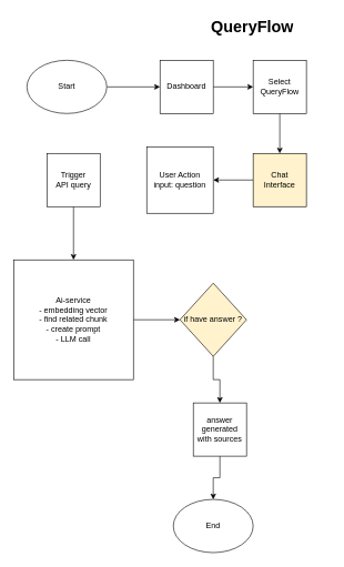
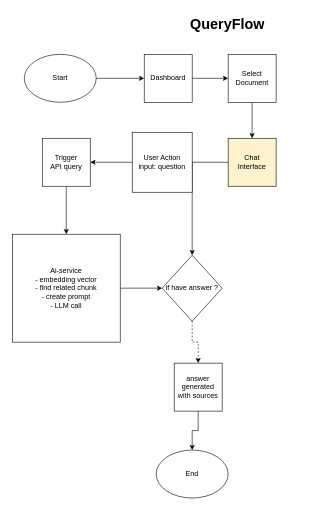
  <mxCell id="0" />
  <mxCell id="1" parent="0" />
  <mxCell id="2" value="&lt;h1 style=&quot;margin-top: 0px;&quot;&gt;&lt;span style=&quot;background-color: transparent; color: light-dark(rgb(0, 0, 0), rgb(255, 255, 255));&quot;&gt;QueryFlow&lt;/span&gt;&lt;/h1&gt;" style="text;html=1;whiteSpace=wrap;overflow=hidden;rounded=0;" vertex="1" parent="1"><mxGeometry x="315" y="20" width="180" height="50" as="geometry" /></mxCell>
  <mxCell id="3" style="edgeStyle=orthogonalEdgeStyle;rounded=0;orthogonalLoop=1;jettySize=auto;html=1;exitX=1;exitY=0.5;exitDx=0;exitDy=0;entryX=0;entryY=0.5;entryDx=0;entryDy=0;" edge="1" parent="1" source="4" target="7"><mxGeometry relative="1" as="geometry" /></mxCell>
  <mxCell id="4" value="Start" style="ellipse;whiteSpace=wrap;html=1;" vertex="1" parent="1"><mxGeometry x="40" y="90" width="120" height="80" as="geometry" /></mxCell>
  <mxCell id="5" value="End" style="ellipse;whiteSpace=wrap;html=1;" vertex="1" parent="1"><mxGeometry x="260" y="750" width="120" height="80" as="geometry" /></mxCell>
  <mxCell id="6" style="edgeStyle=orthogonalEdgeStyle;rounded=0;orthogonalLoop=1;jettySize=auto;html=1;exitX=1;exitY=0.5;exitDx=0;exitDy=0;entryX=0;entryY=0.5;entryDx=0;entryDy=0;" edge="1" parent="1" source="7" target="9"><mxGeometry relative="1" as="geometry" /></mxCell>
  <mxCell id="7" value="Dashboard" style="whiteSpace=wrap;html=1;aspect=fixed;" vertex="1" parent="1"><mxGeometry x="240" y="90" width="80" height="80" as="geometry" /></mxCell>
  <mxCell id="8" style="edgeStyle=orthogonalEdgeStyle;rounded=0;orthogonalLoop=1;jettySize=auto;html=1;exitX=0.5;exitY=1;exitDx=0;exitDy=0;entryX=0.5;entryY=0;entryDx=0;entryDy=0;" edge="1" parent="1" source="9" target="11"><mxGeometry relative="1" as="geometry" /></mxCell>
- <mxCell id="9" value="Select&lt;div&gt;QueryFlow&lt;/div&gt;" style="whiteSpace=wrap;html=1;aspect=fixed;" vertex="1" parent="1"><mxGeometry x="380" y="90" width="80" height="80" as="geometry" /></mxCell>
- <mxCell id="10" style="edgeStyle=orthogonalEdgeStyle;rounded=0;orthogonalLoop=1;jettySize=auto;html=1;exitX=0;exitY=0.5;exitDx=0;exitDy=0;entryX=1;entryY=0.5;entryDx=0;entryDy=0;" edge="1" parent="1" source="11" target="13"><mxGeometry relative="1" as="geometry" /></mxCell>
+ <mxCell id="9" value="Select&lt;div&gt;Document&lt;/div&gt;" style="whiteSpace=wrap;html=1;aspect=fixed;" vertex="1" parent="1"><mxGeometry x="380" y="90" width="80" height="80" as="geometry" /></mxCell>
+ <mxCell id="10" style="edgeStyle=orthogonalEdgeStyle;rounded=0;orthogonalLoop=1;jettySize=auto;html=1;exitX=0;exitY=0.5;exitDx=0;exitDy=0;" edge="1" parent="1" source="11" target="19"><mxGeometry relative="1" as="geometry" /></mxCell>
  <mxCell id="11" value="Chat&lt;div&gt;Interface&lt;/div&gt;" style="whiteSpace=wrap;html=1;aspect=fixed;fillColor=#fff2cc;" vertex="1" parent="1"><mxGeometry x="380" y="230" width="80" height="80" as="geometry" /></mxCell>
+ <mxCell id="12" style="edgeStyle=orthogonalEdgeStyle;rounded=0;orthogonalLoop=1;jettySize=auto;html=1;exitX=0;exitY=0.5;exitDx=0;exitDy=0;entryX=1;entryY=0.5;entryDx=0;entryDy=0;" edge="1" parent="1" source="13" target="15"><mxGeometry relative="1" as="geometry" /></mxCell>
  <mxCell id="13" value="User Action&lt;div&gt;input: question&lt;/div&gt;" style="whiteSpace=wrap;html=1;aspect=fixed;" vertex="1" parent="1"><mxGeometry x="220" y="220" width="100" height="100" as="geometry" /></mxCell>
  <mxCell id="14" style="edgeStyle=orthogonalEdgeStyle;rounded=0;orthogonalLoop=1;jettySize=auto;html=1;exitX=0.5;exitY=1;exitDx=0;exitDy=0;entryX=0.5;entryY=0;entryDx=0;entryDy=0;" edge="1" parent="1" source="15" target="17"><mxGeometry relative="1" as="geometry" /></mxCell>
  <mxCell id="15" value="Trigger&lt;br&gt;API query" style="whiteSpace=wrap;html=1;aspect=fixed;" vertex="1" parent="1"><mxGeometry x="70" y="230" width="80" height="80" as="geometry" /></mxCell>
  <mxCell id="16" style="edgeStyle=orthogonalEdgeStyle;rounded=0;orthogonalLoop=1;jettySize=auto;html=1;exitX=1;exitY=0.5;exitDx=0;exitDy=0;entryX=0;entryY=0.5;entryDx=0;entryDy=0;" edge="1" parent="1" source="17" target="19"><mxGeometry relative="1" as="geometry" /></mxCell>
  <mxCell id="17" value="Ai-service&lt;div&gt;- embedding vector&lt;/div&gt;&lt;div&gt;- find related chunk&lt;/div&gt;&lt;div&gt;- create prompt&lt;/div&gt;&lt;div&gt;- LLM call&lt;/div&gt;" style="whiteSpace=wrap;html=1;aspect=fixed;" vertex="1" parent="1"><mxGeometry x="20" y="390" width="180" height="180" as="geometry" /></mxCell>
- <mxCell id="18" style="edgeStyle=orthogonalEdgeStyle;rounded=0;orthogonalLoop=1;jettySize=auto;html=1;exitX=0.5;exitY=1;exitDx=0;exitDy=0;entryX=0.5;entryY=0;entryDx=0;entryDy=0;" edge="1" parent="1" source="19" target="21"><mxGeometry relative="1" as="geometry" /></mxCell>
- <mxCell id="19" value="if have answer ?" style="rhombus;whiteSpace=wrap;html=1;fillColor=#fff2cc;" vertex="1" parent="1"><mxGeometry x="270" y="425" width="100" height="110" as="geometry" /></mxCell>
+ <mxCell id="18" style="edgeStyle=orthogonalEdgeStyle;rounded=0;orthogonalLoop=1;jettySize=auto;html=1;exitX=0.5;exitY=1;exitDx=0;exitDy=0;entryX=0.5;entryY=0;entryDx=0;entryDy=0;dashed=1;" edge="1" parent="1" source="19" target="21"><mxGeometry relative="1" as="geometry" /></mxCell>
+ <mxCell id="19" value="if have answer ?" style="rhombus;whiteSpace=wrap;html=1;" vertex="1" parent="1"><mxGeometry x="270" y="425" width="100" height="110" as="geometry" /></mxCell>
  <mxCell id="20" style="edgeStyle=orthogonalEdgeStyle;rounded=0;orthogonalLoop=1;jettySize=auto;html=1;exitX=0.5;exitY=1;exitDx=0;exitDy=0;entryX=0.5;entryY=0;entryDx=0;entryDy=0;" edge="1" parent="1" source="21" target="5"><mxGeometry relative="1" as="geometry" /></mxCell>
  <mxCell id="21" value="answer generated with sources" style="whiteSpace=wrap;html=1;aspect=fixed;" vertex="1" parent="1"><mxGeometry x="290" y="605" width="80" height="80" as="geometry" /></mxCell>
